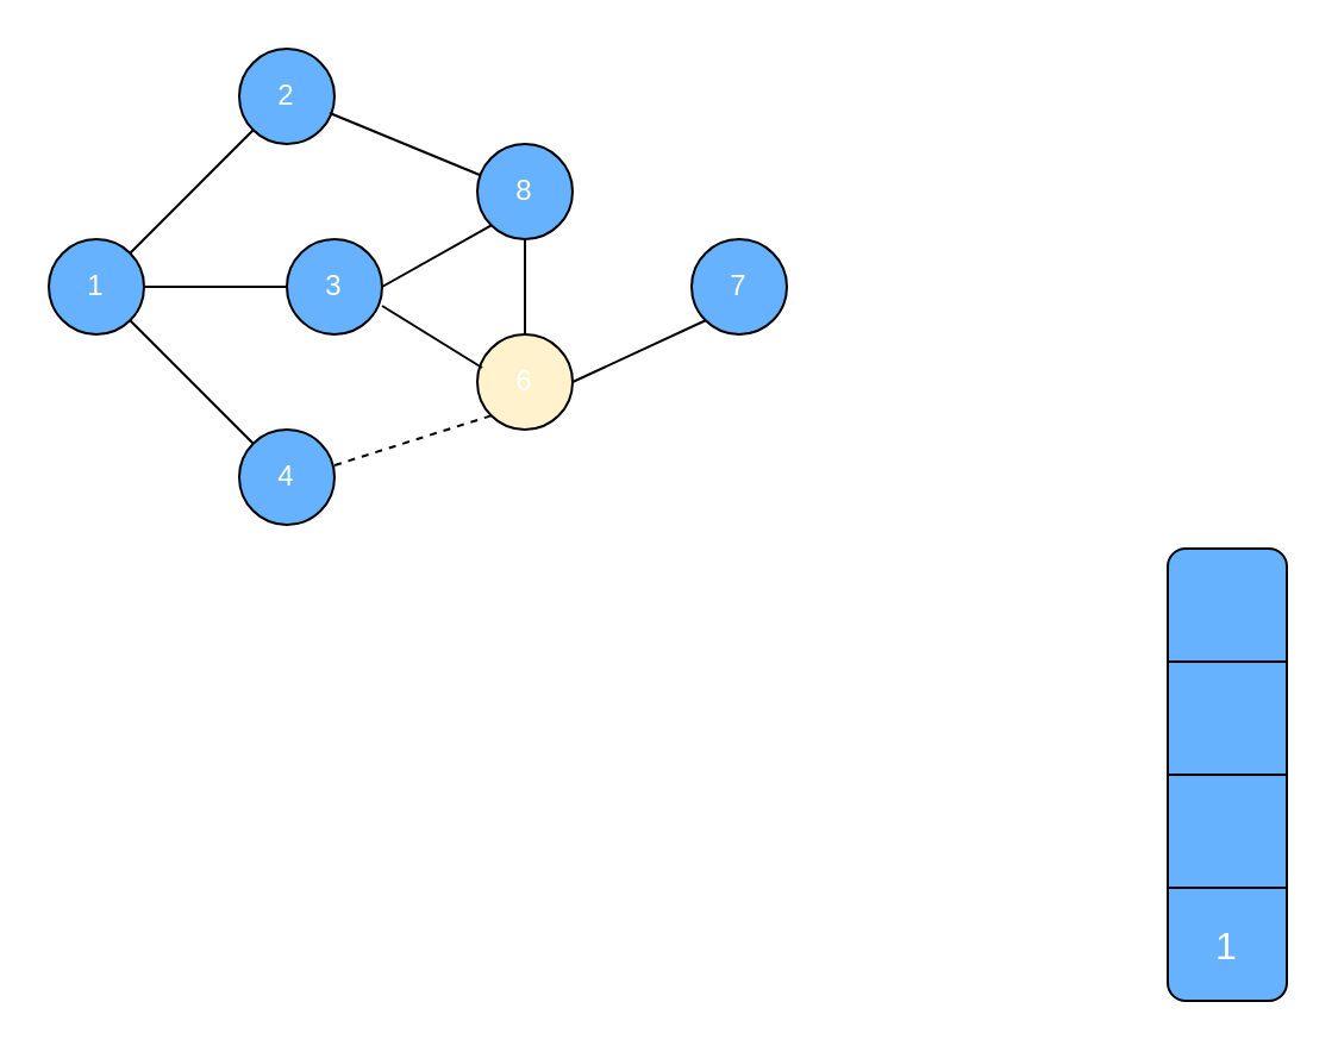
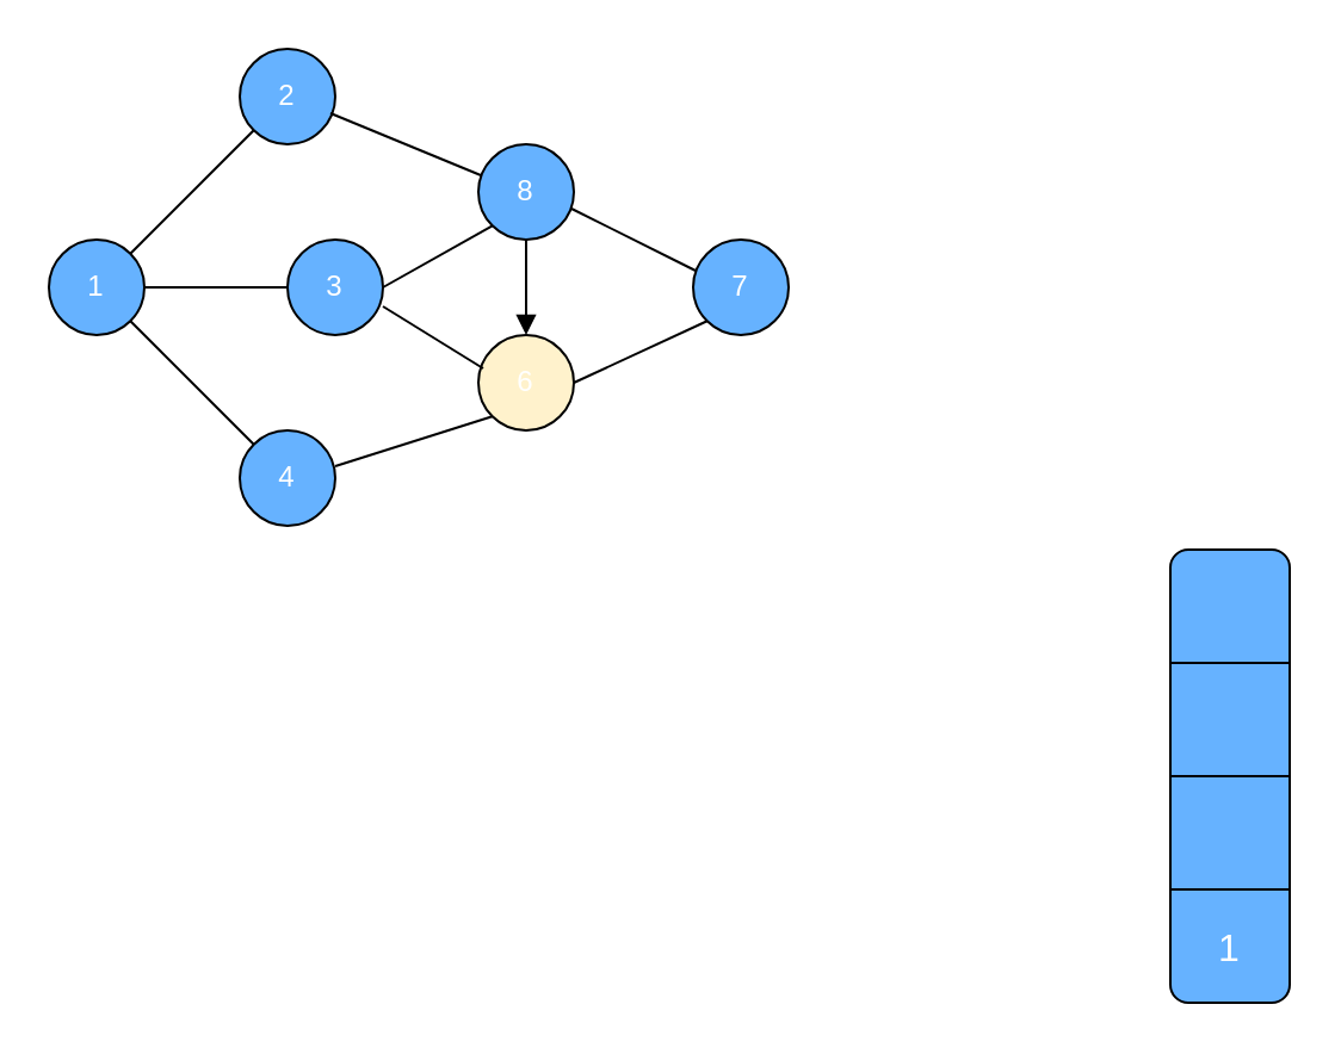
  <mxCell id="0" />
  <mxCell id="1" parent="0" />
  <mxCell id="2" value="" style="ellipse;whiteSpace=wrap;html=1;aspect=fixed;fillColor=#66B2FF;" vertex="1" parent="1"><mxGeometry x="100" y="20" width="40" height="40" as="geometry" /></mxCell>
  <mxCell id="3" value="" style="ellipse;whiteSpace=wrap;html=1;aspect=fixed;fillColor=#66B2FF;" vertex="1" parent="1"><mxGeometry x="20" y="100" width="40" height="40" as="geometry" /></mxCell>
  <mxCell id="4" value="7" style="ellipse;whiteSpace=wrap;html=1;aspect=fixed;fillColor=#66B2FF;fontColor=#FFFFFF;" vertex="1" parent="1"><mxGeometry x="290" y="100" width="40" height="40" as="geometry" /></mxCell>
  <mxCell id="5" value="" style="ellipse;whiteSpace=wrap;html=1;aspect=fixed;fillColor=#66B2FF;" vertex="1" parent="1"><mxGeometry x="100" y="180" width="40" height="40" as="geometry" /></mxCell>
  <mxCell id="6" value="" style="endArrow=none;html=1;exitX=0;exitY=1;exitDx=0;exitDy=0;entryX=1;entryY=0;entryDx=0;entryDy=0;" edge="1" parent="1" source="2" target="3"><mxGeometry width="50" height="50" relative="1" as="geometry"><mxPoint x="-40" y="420" as="sourcePoint" /><mxPoint x="10" y="370" as="targetPoint" /></mxGeometry></mxCell>
  <mxCell id="7" value="" style="endArrow=none;html=1;exitX=1;exitY=1;exitDx=0;exitDy=0;entryX=0;entryY=0;entryDx=0;entryDy=0;" edge="1" parent="1" source="3" target="5"><mxGeometry width="50" height="50" relative="1" as="geometry"><mxPoint x="70" y="290" as="sourcePoint" /><mxPoint x="90" y="420" as="targetPoint" /></mxGeometry></mxCell>
  <mxCell id="8" value="1" style="text;html=1;strokeColor=none;fillColor=none;align=center;verticalAlign=middle;whiteSpace=wrap;rounded=0;fontColor=#FFFFFF;" vertex="1" parent="1"><mxGeometry x="20" y="110" width="40" height="20" as="geometry" /></mxCell>
  <mxCell id="9" value="2" style="text;html=1;strokeColor=none;fillColor=none;align=center;verticalAlign=middle;whiteSpace=wrap;rounded=0;fontColor=#FFFFFF;" vertex="1" parent="1"><mxGeometry x="110" y="35" width="20" height="10" as="geometry" /></mxCell>
  <mxCell id="10" value="4" style="text;html=1;strokeColor=none;fillColor=none;align=center;verticalAlign=middle;whiteSpace=wrap;rounded=0;fontColor=#FFFFFF;" vertex="1" parent="1"><mxGeometry x="100" y="190" width="40" height="20" as="geometry" /></mxCell>
  <mxCell id="11" value="&lt;font color=&quot;#ffffff&quot;&gt;3&lt;/font&gt;" style="ellipse;whiteSpace=wrap;html=1;aspect=fixed;fillColor=#66B2FF;" vertex="1" parent="1"><mxGeometry x="120" y="100" width="40" height="40" as="geometry" /></mxCell>
  <mxCell id="12" value="8" style="ellipse;whiteSpace=wrap;html=1;aspect=fixed;fillColor=#66B2FF;fontColor=#FFFFFF;" vertex="1" parent="1"><mxGeometry x="200" y="60" width="40" height="40" as="geometry" /></mxCell>
  <mxCell id="13" value="6" style="ellipse;whiteSpace=wrap;html=1;aspect=fixed;fillColor=#fff2cc;fontColor=#FFFFFF;" vertex="1" parent="1"><mxGeometry x="200" y="140" width="40" height="40" as="geometry" /></mxCell>
- <mxCell id="14" value="" style="endArrow=none;html=1;exitX=1;exitY=0.25;exitDx=0;exitDy=0;entryX=0;entryY=1;entryDx=0;entryDy=0;dashed=1;" edge="1" parent="1" source="10" target="13"><mxGeometry width="50" height="50" relative="1" as="geometry"><mxPoint x="40" y="340" as="sourcePoint" /><mxPoint x="90" y="290" as="targetPoint" /></mxGeometry></mxCell>
- <mxCell id="15" value="" style="endArrow=none;html=1;exitX=0.5;exitY=1;exitDx=0;exitDy=0;entryX=0.5;entryY=0;entryDx=0;entryDy=0;" edge="1" parent="1" source="12" target="13"><mxGeometry width="50" height="50" relative="1" as="geometry"><mxPoint x="50" y="340" as="sourcePoint" /><mxPoint x="100" y="290" as="targetPoint" /></mxGeometry></mxCell>
+ <mxCell id="14" value="" style="endArrow=none;html=1;exitX=1;exitY=0.25;exitDx=0;exitDy=0;entryX=0;entryY=1;entryDx=0;entryDy=0;" edge="1" parent="1" source="10" target="13"><mxGeometry width="50" height="50" relative="1" as="geometry"><mxPoint x="40" y="340" as="sourcePoint" /><mxPoint x="90" y="290" as="targetPoint" /></mxGeometry></mxCell>
+ <mxCell id="15" value="" style="endArrow=block;html=1;exitX=0.5;exitY=1;exitDx=0;exitDy=0;entryX=0.5;entryY=0;entryDx=0;entryDy=0;" edge="1" parent="1" source="12" target="13"><mxGeometry width="50" height="50" relative="1" as="geometry"><mxPoint x="50" y="340" as="sourcePoint" /><mxPoint x="100" y="290" as="targetPoint" /></mxGeometry></mxCell>
+ <mxCell id="16" value="" style="endArrow=none;html=1;exitX=0.975;exitY=0.675;exitDx=0;exitDy=0;entryX=0.025;entryY=0.325;entryDx=0;entryDy=0;entryPerimeter=0;exitPerimeter=0;" edge="1" parent="1" source="12" target="4"><mxGeometry width="50" height="50" relative="1" as="geometry"><mxPoint x="20" y="300" as="sourcePoint" /><mxPoint x="70" y="250" as="targetPoint" /></mxGeometry></mxCell>
  <mxCell id="17" value="" style="endArrow=none;html=1;exitX=0;exitY=1;exitDx=0;exitDy=0;entryX=1;entryY=0.5;entryDx=0;entryDy=0;" edge="1" parent="1" source="4" target="13"><mxGeometry width="50" height="50" relative="1" as="geometry"><mxPoint x="-10" y="330" as="sourcePoint" /><mxPoint x="40" y="280" as="targetPoint" /></mxGeometry></mxCell>
  <mxCell id="18" value="" style="endArrow=none;html=1;exitX=0;exitY=1;exitDx=0;exitDy=0;entryX=1;entryY=0.5;entryDx=0;entryDy=0;" edge="1" parent="1" source="12" target="11"><mxGeometry width="50" height="50" relative="1" as="geometry"><mxPoint x="70" y="320" as="sourcePoint" /><mxPoint x="120" y="270" as="targetPoint" /></mxGeometry></mxCell>
  <mxCell id="19" value="" style="endArrow=none;html=1;entryX=0.05;entryY=0.35;entryDx=0;entryDy=0;entryPerimeter=0;" edge="1" parent="1" target="13"><mxGeometry width="50" height="50" relative="1" as="geometry"><mxPoint x="160" y="128" as="sourcePoint" /><mxPoint x="130" y="280" as="targetPoint" /></mxGeometry></mxCell>
  <mxCell id="20" value="" style="endArrow=none;html=1;exitX=1;exitY=0.5;exitDx=0;exitDy=0;entryX=0;entryY=0.5;entryDx=0;entryDy=0;" edge="1" parent="1" source="3" target="11"><mxGeometry width="50" height="50" relative="1" as="geometry"><mxPoint x="-40" y="310" as="sourcePoint" /><mxPoint x="10" y="260" as="targetPoint" /></mxGeometry></mxCell>
  <mxCell id="21" value="" style="endArrow=none;html=1;entryX=0.025;entryY=0.325;entryDx=0;entryDy=0;entryPerimeter=0;exitX=0.95;exitY=0.675;exitDx=0;exitDy=0;exitPerimeter=0;" edge="1" parent="1" source="2" target="12"><mxGeometry width="50" height="50" relative="1" as="geometry"><mxPoint x="140" y="50" as="sourcePoint" /><mxPoint x="10" y="260" as="targetPoint" /></mxGeometry></mxCell>
  <mxCell id="22" value="" style="rounded=1;whiteSpace=wrap;html=1;fillColor=#66B2FF;" vertex="1" parent="1"><mxGeometry x="490" y="230" width="50" height="190" as="geometry" /></mxCell>
  <mxCell id="23" value="" style="endArrow=none;html=1;exitX=1;exitY=0.5;exitDx=0;exitDy=0;entryX=0;entryY=0.5;entryDx=0;entryDy=0;" edge="1" parent="1" source="22" target="22"><mxGeometry width="50" height="50" relative="1" as="geometry"><mxPoint x="400" y="447" as="sourcePoint" /><mxPoint x="490" y="392" as="targetPoint" /></mxGeometry></mxCell>
  <mxCell id="24" value="" style="endArrow=none;html=1;exitX=1;exitY=0.25;exitDx=0;exitDy=0;entryX=0;entryY=0.25;entryDx=0;entryDy=0;" edge="1" parent="1" source="22" target="22"><mxGeometry width="50" height="50" relative="1" as="geometry"><mxPoint x="380" y="437" as="sourcePoint" /><mxPoint x="430" y="387" as="targetPoint" /></mxGeometry></mxCell>
  <mxCell id="25" value="" style="endArrow=none;html=1;exitX=1;exitY=0.75;exitDx=0;exitDy=0;entryX=0;entryY=0.75;entryDx=0;entryDy=0;" edge="1" parent="1" source="22" target="22"><mxGeometry width="50" height="50" relative="1" as="geometry"><mxPoint x="380" y="477" as="sourcePoint" /><mxPoint x="430" y="427" as="targetPoint" /></mxGeometry></mxCell>
  <mxCell id="26" value="1" style="text;html=1;strokeColor=none;fillColor=none;align=center;verticalAlign=middle;whiteSpace=wrap;rounded=0;fontColor=#FFFFFF;fontSize=16;" vertex="1" parent="1"><mxGeometry x="495" y="387" width="40" height="20" as="geometry" /></mxCell>
